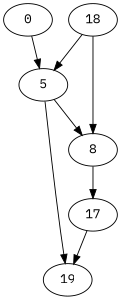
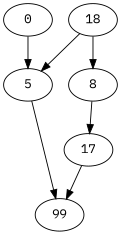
  digraph {
    fontname="IBM Plex Mono"
    node [fontname="IBM Plex Mono"]
    edge [fontname="IBM Plex Mono"]
    n1 [label=0]
    n2 [label=5]
    8
-   19
+   19 [label=99]
    17
    18
    n1 -> n2
-   n2 -> 8
    n2 -> 19
    8 -> 17
    17 -> 19
    18 -> n2
    18 -> 8
  }
